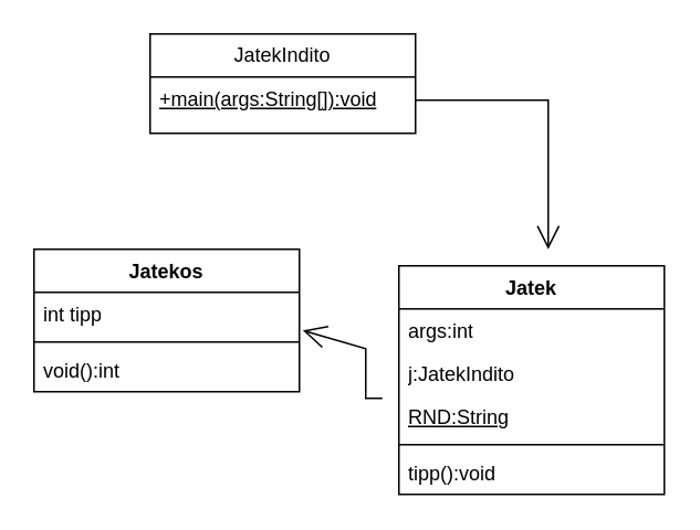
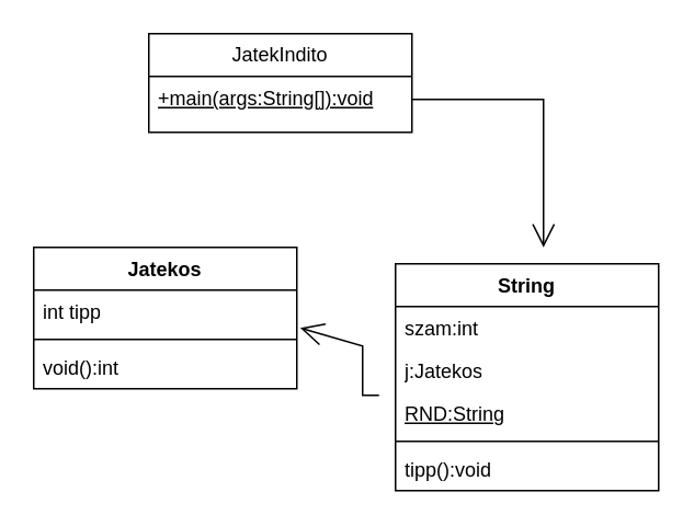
  <mxCell id="0" />
  <mxCell id="1" parent="0" />
  <mxCell id="2" value="JatekIndito" style="swimlane;fontStyle=0;childLayout=stackLayout;horizontal=1;startSize=26;fillColor=none;horizontalStack=0;resizeParent=1;resizeParentMax=0;resizeLast=0;collapsible=1;marginBottom=0;whiteSpace=wrap;html=1;" vertex="1" parent="1"><mxGeometry x="90" y="20" width="160" height="60" as="geometry" /></mxCell>
  <mxCell id="3" value="&lt;u&gt;+main(args:String[]):void&lt;/u&gt;" style="text;strokeColor=none;fillColor=none;align=left;verticalAlign=top;spacingLeft=4;spacingRight=4;overflow=hidden;rotatable=0;points=[[0,0.5],[1,0.5]];portConstraint=eastwest;whiteSpace=wrap;html=1;" vertex="1" parent="2"><mxGeometry y="26" width="160" height="34" as="geometry" /></mxCell>
- <mxCell id="4" value="Jatek" style="swimlane;fontStyle=1;align=center;verticalAlign=top;childLayout=stackLayout;horizontal=1;startSize=26;horizontalStack=0;resizeParent=1;resizeParentMax=0;resizeLast=0;collapsible=1;marginBottom=0;whiteSpace=wrap;html=1;" vertex="1" parent="1"><mxGeometry x="240" y="160" width="160" height="138" as="geometry" /></mxCell>
- <mxCell id="5" value="args:int" style="text;strokeColor=none;fillColor=none;align=left;verticalAlign=top;spacingLeft=4;spacingRight=4;overflow=hidden;rotatable=0;points=[[0,0.5],[1,0.5]];portConstraint=eastwest;whiteSpace=wrap;html=1;" vertex="1" parent="4"><mxGeometry y="26" width="160" height="26" as="geometry" /></mxCell>
- <mxCell id="6" value="j:JatekIndito" style="text;strokeColor=none;fillColor=none;align=left;verticalAlign=top;spacingLeft=4;spacingRight=4;overflow=hidden;rotatable=0;points=[[0,0.5],[1,0.5]];portConstraint=eastwest;whiteSpace=wrap;html=1;" vertex="1" parent="4"><mxGeometry y="52" width="160" height="26" as="geometry" /></mxCell>
+ <mxCell id="4" value="String" style="swimlane;fontStyle=1;align=center;verticalAlign=top;childLayout=stackLayout;horizontal=1;startSize=26;horizontalStack=0;resizeParent=1;resizeParentMax=0;resizeLast=0;collapsible=1;marginBottom=0;whiteSpace=wrap;html=1;" vertex="1" parent="1"><mxGeometry x="240" y="160" width="160" height="138" as="geometry" /></mxCell>
+ <mxCell id="5" value="szam:int" style="text;strokeColor=none;fillColor=none;align=left;verticalAlign=top;spacingLeft=4;spacingRight=4;overflow=hidden;rotatable=0;points=[[0,0.5],[1,0.5]];portConstraint=eastwest;whiteSpace=wrap;html=1;" vertex="1" parent="4"><mxGeometry y="26" width="160" height="26" as="geometry" /></mxCell>
+ <mxCell id="6" value="j:Jatekos" style="text;strokeColor=none;fillColor=none;align=left;verticalAlign=top;spacingLeft=4;spacingRight=4;overflow=hidden;rotatable=0;points=[[0,0.5],[1,0.5]];portConstraint=eastwest;whiteSpace=wrap;html=1;" vertex="1" parent="4"><mxGeometry y="52" width="160" height="26" as="geometry" /></mxCell>
  <mxCell id="7" value="&lt;u&gt;RND:String&lt;/u&gt;" style="text;strokeColor=none;fillColor=none;align=left;verticalAlign=top;spacingLeft=4;spacingRight=4;overflow=hidden;rotatable=0;points=[[0,0.5],[1,0.5]];portConstraint=eastwest;whiteSpace=wrap;html=1;" vertex="1" parent="4"><mxGeometry y="78" width="160" height="26" as="geometry" /></mxCell>
  <mxCell id="8" value="" style="line;strokeWidth=1;fillColor=none;align=left;verticalAlign=middle;spacingTop=-1;spacingLeft=3;spacingRight=3;rotatable=0;labelPosition=right;points=[];portConstraint=eastwest;strokeColor=inherit;" vertex="1" parent="4"><mxGeometry y="104" width="160" height="8" as="geometry" /></mxCell>
  <mxCell id="9" value="tipp():void" style="text;strokeColor=none;fillColor=none;align=left;verticalAlign=top;spacingLeft=4;spacingRight=4;overflow=hidden;rotatable=0;points=[[0,0.5],[1,0.5]];portConstraint=eastwest;whiteSpace=wrap;html=1;" vertex="1" parent="4"><mxGeometry y="112" width="160" height="26" as="geometry" /></mxCell>
  <mxCell id="10" value="Jatekos" style="swimlane;fontStyle=1;align=center;verticalAlign=top;childLayout=stackLayout;horizontal=1;startSize=26;horizontalStack=0;resizeParent=1;resizeParentMax=0;resizeLast=0;collapsible=1;marginBottom=0;whiteSpace=wrap;html=1;" vertex="1" parent="1"><mxGeometry y="150" width="160" height="86" as="geometry" x="20" /></mxCell>
  <mxCell id="11" value="int tipp" style="text;strokeColor=none;fillColor=none;align=left;verticalAlign=top;spacingLeft=4;spacingRight=4;overflow=hidden;rotatable=0;points=[[0,0.5],[1,0.5]];portConstraint=eastwest;whiteSpace=wrap;html=1;" vertex="1" parent="10"><mxGeometry y="26" width="160" height="26" as="geometry" /></mxCell>
  <mxCell id="12" value="" style="line;strokeWidth=1;fillColor=none;align=left;verticalAlign=middle;spacingTop=-1;spacingLeft=3;spacingRight=3;rotatable=0;labelPosition=right;points=[];portConstraint=eastwest;strokeColor=inherit;" vertex="1" parent="10"><mxGeometry y="52" width="160" height="8" as="geometry" /></mxCell>
  <mxCell id="13" value="void():int" style="text;strokeColor=none;fillColor=none;align=left;verticalAlign=top;spacingLeft=4;spacingRight=4;overflow=hidden;rotatable=0;points=[[0,0.5],[1,0.5]];portConstraint=eastwest;whiteSpace=wrap;html=1;" vertex="1" parent="10"><mxGeometry y="60" width="160" height="26" as="geometry" /></mxCell>
  <mxCell id="14" value="" style="endArrow=open;endFill=1;endSize=12;html=1;rounded=0;entryX=1.013;entryY=0.885;entryDx=0;entryDy=0;entryPerimeter=0;" edge="1" parent="1" target="11"><mxGeometry width="160" relative="1" as="geometry"><mxPoint x="230" y="240" as="sourcePoint" /><mxPoint x="140" y="260" as="targetPoint" /><Array as="points"><mxPoint x="220" y="240" /><mxPoint x="220" y="210" /></Array></mxGeometry></mxCell>
  <mxCell id="15" value="" style="endArrow=open;endFill=1;endSize=12;html=1;rounded=0;" edge="1" parent="1"><mxGeometry width="160" relative="1" as="geometry"><mxPoint x="250" y="60" as="sourcePoint" /><mxPoint x="330" y="150" as="targetPoint" /><Array as="points"><mxPoint x="330" y="60" /></Array></mxGeometry></mxCell>
